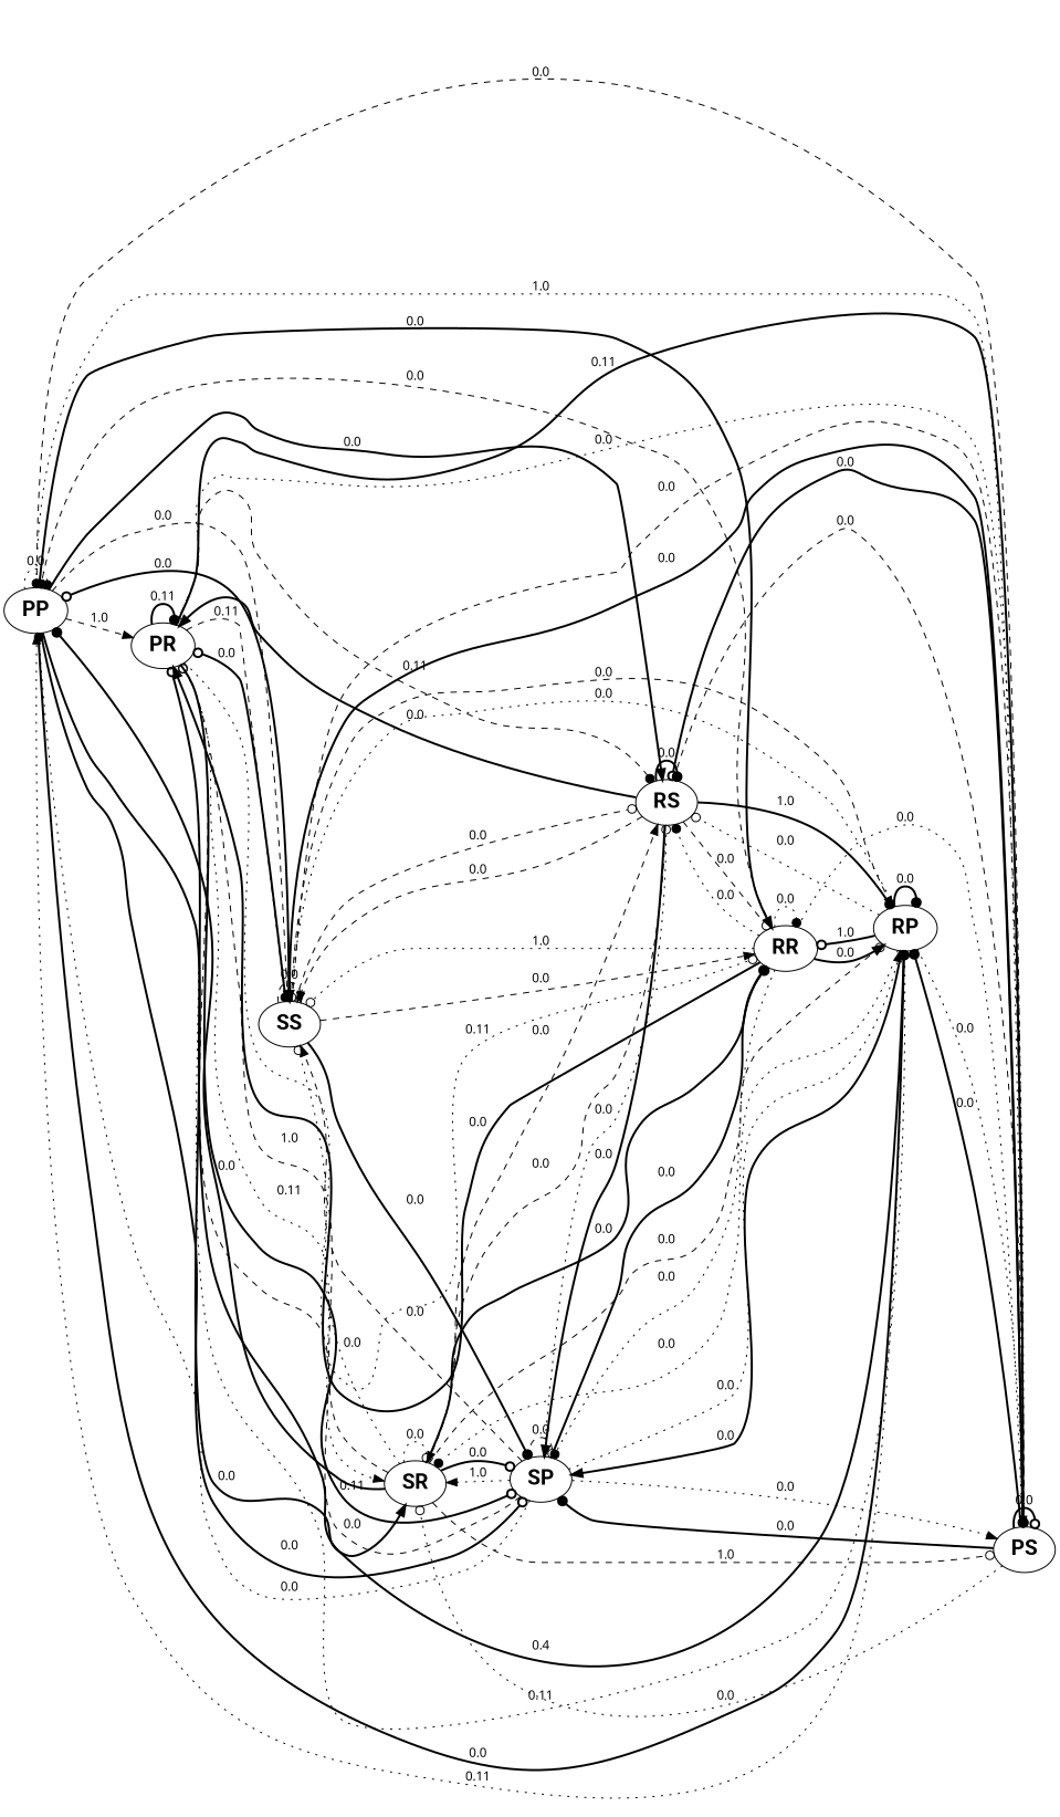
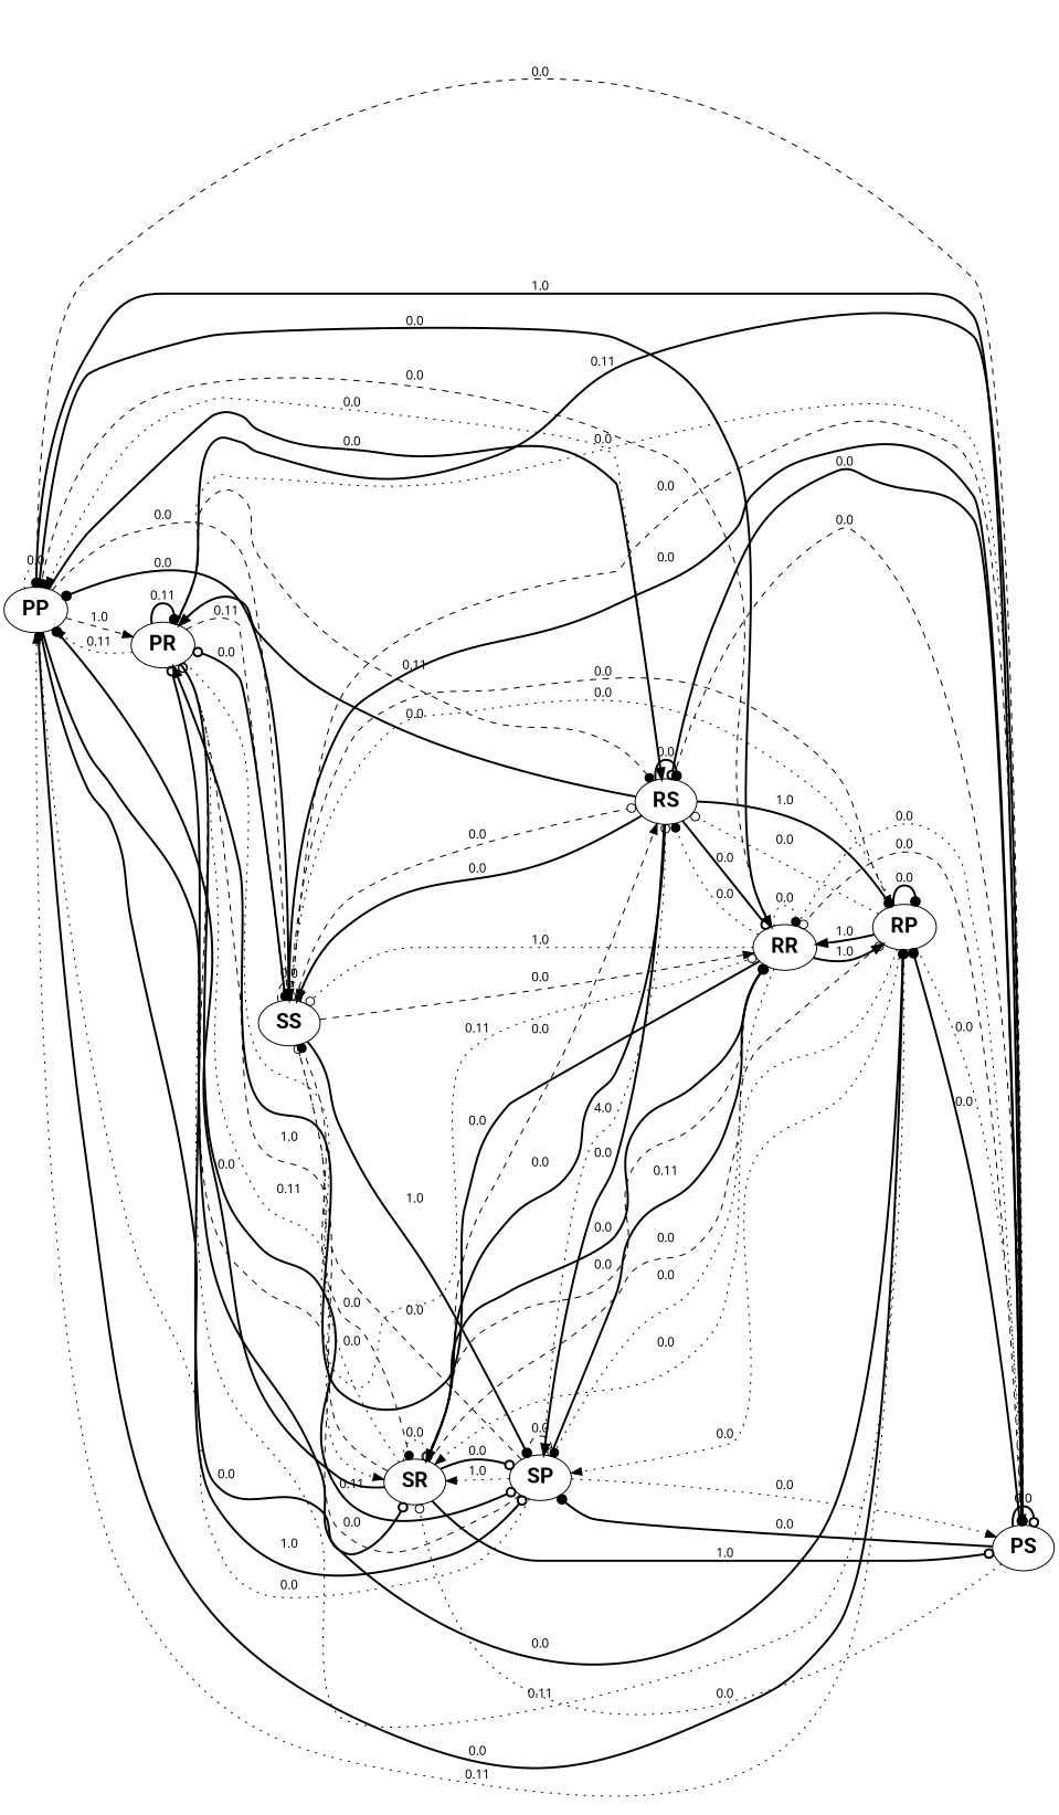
  digraph {
    rankdir=LR
    node [fontname="Roboto bold" fontsize=20]
    edge [arrowhead=odot fontname=Iosevka fontsize=12 style=bold weight=0.0]
    PP
    PR
    PS
    RP
    RR
    RS
    SP
    SR
    SS
    PP -> PP [arrowhead=dot label=0.0 style=dotted]
    PP -> PR [arrowhead=normal label=1.0 style=dashed weight=1.0]
    PP -> PS [label=0.0 style=dashed]
    PP -> RP [arrowhead=dot label=0.0]
    PP -> RR [arrowhead=normal label=0.0]
    PP -> RS [arrowhead=normal label=0.0]
-   PP -> SP [label=0.0]
-   PP -> SR [arrowhead=normal label=0.0]
+   PP -> SP [label=1.0]
+   PP -> SR [label=0.0]
    PP -> SS [arrowhead=normal label=0.0 style=dashed]
+   PR -> PP [arrowhead=normal label=0.11 style=dotted weight=0.11]
    PR -> PR [arrowhead=dot label=0.11 weight=0.11]
    PR -> PS [arrowhead=dot label=0.11 weight=0.11]
    PR -> RP [arrowhead=dot label=0.11 style=dotted weight=0.11]
    PR -> RR [label=0.11 style=dotted weight=0.11]
    PR -> RS [arrowhead=dot label=0.11 style=dashed weight=0.11]
    PR -> SP [label=0.11 weight=0.11]
    PR -> SR [arrowhead=normal label=0.11 style=dotted weight=0.11]
    PR -> SS [arrowhead=dot label=0.11 style=dashed weight=0.11]
-   PS -> PP [arrowhead=dot label=1.0 style=dotted weight=1.0]
+   PS -> PP [arrowhead=dot label=1.0 weight=1.0]
    PS -> PR [label=0.0 style=dotted]
    PS -> PS [label=0.0]
    PS -> RP [arrowhead=dot label=0.0]
+   PS -> RR [label=0.0 style=dashed]
    PS -> RS [label=0.0]
    PS -> SP [arrowhead=dot label=0.0]
    PS -> SR [label=0.0 style=dotted]
    PS -> SS [arrowhead=normal label=0.0]
    RP -> PP [arrowhead=normal label=0.11 style=dotted]
-   RP -> PR [label=0.4]
+   RP -> PR [label=0.0]
    RP -> PS [arrowhead=normal label=0.0 style=dotted]
    RP -> RP [arrowhead=dot label=0.0]
-   RP -> RR [label=1.0 weight=1.0]
+   RP -> RR [arrowhead=normal label=1.0 weight=1.0]
    RP -> RS [label=0.0 style=dotted]
-   RP -> SP [arrowhead=normal label=0.0]
-   RP -> SR [arrowhead=dot label=0.0 style=dotted]
+   RP -> SP [arrowhead=normal label=0.0 style=dotted]
+   RP -> SR [arrowhead=normal label=0.0 style=dotted]
    RP -> SS [label=0.0 style=dotted]
    RR -> PP [arrowhead=dot label=0.0 style=dashed]
    RR -> PR [arrowhead=normal label=0.0]
    RR -> PS [arrowhead=dot label=0.0 style=dotted]
-   RR -> RP [arrowhead=normal label=0.0]
+   RR -> RP [arrowhead=normal label=1.0]
    RR -> RR [arrowhead=dot label=0.0 style=dotted]
    RR -> RS [arrowhead=dot label=0.0 style=dotted]
    RR -> SP [arrowhead=dot label=0.0 style=dotted]
+   RR -> SR [label=0.0 style=dashed]
    RR -> SS [label=1.0 style=dotted weight=1.0]
+   RS -> PP [arrowhead=normal label=0.0 style=dotted]
    RS -> PR [arrowhead=normal label=0.0]
    RS -> PS [label=0.0 style=dashed]
    RS -> RP [arrowhead=dot label=1.0 weight=1.0]
-   RS -> RR [label=0.0 style=dashed]
+   RS -> RR [label=0.0]
    RS -> RS [arrowhead=dot label=0.0]
    RS -> SP [arrowhead=normal label=0.0]
-   RS -> SR [arrowhead=normal label=0.0 style=dashed]
-   RS -> SS [arrowhead=normal label=0.0 style=dashed]
+   RS -> SR [arrowhead=normal label=0.0]
+   RS -> SS [arrowhead=normal label=0.0]
    SP -> PP [arrowhead=dot label=0.0 style=dotted]
    SP -> PR [label=0.0 style=dashed]
    SP -> PS [arrowhead=normal label=0.0 style=dotted]
-   SP -> RP [arrowhead=normal label=0.0 style=dotted]
-   SP -> RR [arrowhead=dot label=0.0]
-   SP -> RS [label=0.0 style=dotted]
+   SP -> RR [arrowhead=dot label=0.11]
+   SP -> RS [label=4.0 style=dotted]
    SP -> SP [label=0.0 style=dashed]
    SP -> SR [arrowhead=normal label=1.0 style=dotted weight=1.0]
-   SP -> SS [arrowhead=normal label=0.0 style=dashed]
+   SP -> SS [arrowhead=dot label=0.0 style=dashed]
    SR -> PP [arrowhead=dot label=0.0]
    SR -> PR [label=1.0 style=dashed]
-   SR -> PS [label=1.0 style=dashed weight=1.0]
+   SR -> PS [label=1.0 weight=1.0]
    SR -> RP [label=0.0 style=dashed]
    SR -> RR [arrowhead=dot label=0.0]
    SR -> RS [arrowhead=normal label=0.0 style=dashed]
    SR -> SP [label=0.0]
    SR -> SR [label=0.0 style=dotted]
    SR -> SS [label=0.0 style=dotted]
-   SS -> PP [label=0.0]
+   SS -> PP [arrowhead=dot label=0.0]
    SS -> PR [label=0.0]
    SS -> PS [arrowhead=dot label=0.0 style=dashed]
    SS -> RP [arrowhead=normal label=0.0 style=dashed]
    SS -> RR [arrowhead=normal label=0.0 style=dashed]
    SS -> RS [label=0.0 style=dashed]
-   SS -> SP [arrowhead=dot label=0.0 weight=1.0]
+   SS -> SP [arrowhead=dot label=1.0 weight=1.0]
+   SS -> SR [arrowhead=dot label=0.0 style=dashed]
    SS -> SS [arrowhead=normal label=0.0 style=dashed]
  }
